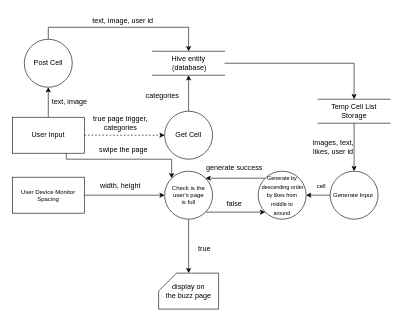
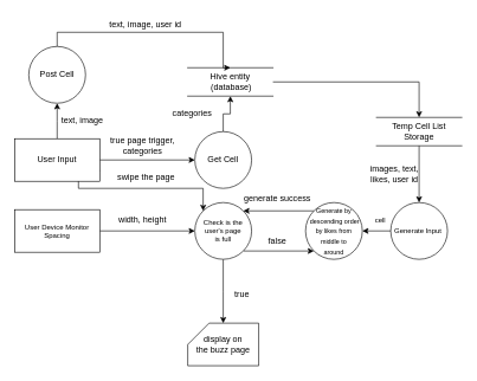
  <mxCell id="0" />
  <mxCell id="1" parent="0" />
- <mxCell id="2" style="edgeStyle=orthogonalEdgeStyle;rounded=0;orthogonalLoop=1;jettySize=auto;html=1;entryX=0;entryY=0.5;entryDx=0;entryDy=0;dashed=1;" edge="1" parent="1" source="5" target="9"><mxGeometry relative="1" as="geometry"><mxPoint x="270" y="325" as="targetPoint" /></mxGeometry></mxCell>
+ <mxCell id="2" style="edgeStyle=orthogonalEdgeStyle;rounded=0;orthogonalLoop=1;jettySize=auto;html=1;entryX=0;entryY=0.5;entryDx=0;entryDy=0;" edge="1" parent="1" source="5" target="9"><mxGeometry relative="1" as="geometry"><mxPoint x="270" y="325" as="targetPoint" /></mxGeometry></mxCell>
  <mxCell id="3" style="edgeStyle=orthogonalEdgeStyle;rounded=0;orthogonalLoop=1;jettySize=auto;html=1;exitX=1;exitY=0.75;exitDx=0;exitDy=0;entryX=0;entryY=0;entryDx=0;entryDy=0;fontSize=12;" edge="1" parent="1" source="5" target="20"><mxGeometry relative="1" as="geometry"><Array as="points"><mxPoint x="110" y="240" /><mxPoint x="110" y="265" /><mxPoint x="286" y="265" /></Array></mxGeometry></mxCell>
  <mxCell id="4" style="edgeStyle=orthogonalEdgeStyle;rounded=0;orthogonalLoop=1;jettySize=auto;html=1;fontSize=10;" edge="1" parent="1" source="5"><mxGeometry relative="1" as="geometry"><mxPoint x="80" y="145" as="targetPoint" /></mxGeometry></mxCell>
  <mxCell id="5" value="User Input" style="rounded=0;whiteSpace=wrap;html=1;" vertex="1" parent="1"><mxGeometry x="20" y="195" width="120" height="60" as="geometry" /></mxCell>
  <mxCell id="6" value="display on &lt;br&gt;the buzz page" style="shape=card;whiteSpace=wrap;html=1;" vertex="1" parent="1"><mxGeometry x="264" y="455" width="100" height="60" as="geometry" /></mxCell>
  <mxCell id="7" value="true page trigger,&lt;br&gt;categories" style="text;html=1;align=center;verticalAlign=middle;resizable=0;points=[];autosize=1;strokeColor=none;fillColor=none;" vertex="1" parent="1"><mxGeometry x="140" y="185" width="120" height="40" as="geometry" /></mxCell>
  <mxCell id="8" style="edgeStyle=orthogonalEdgeStyle;rounded=0;orthogonalLoop=1;jettySize=auto;html=1;fontSize=10;entryX=0.5;entryY=1;entryDx=0;entryDy=0;" edge="1" parent="1" source="9" target="11"><mxGeometry relative="1" as="geometry"><mxPoint x="340" y="135" as="targetPoint" /></mxGeometry></mxCell>
  <mxCell id="9" value="Get Cell" style="ellipse;whiteSpace=wrap;html=1;aspect=fixed;" vertex="1" parent="1"><mxGeometry x="274" y="185" width="80" height="80" as="geometry" /></mxCell>
  <mxCell id="10" style="edgeStyle=orthogonalEdgeStyle;rounded=0;orthogonalLoop=1;jettySize=auto;html=1;fontSize=12;" edge="1" parent="1" source="11" target="14"><mxGeometry relative="1" as="geometry" /></mxCell>
- <mxCell id="11" value="Hive entity&lt;br&gt;&amp;nbsp;(database)" style="shape=partialRectangle;whiteSpace=wrap;html=1;left=0;right=0;fillColor=none;rounded=0;strokeColor=default;fontFamily=Helvetica;fontSize=12;fontColor=default;" vertex="1" parent="1"><mxGeometry x="254" y="85" width="120" height="40" as="geometry" /></mxCell>
+ <mxCell id="11" value="Hive entity&lt;br&gt;&amp;nbsp;(database)" style="shape=partialRectangle;whiteSpace=wrap;html=1;left=0;right=0;fillColor=none;rounded=0;strokeColor=default;fontFamily=Helvetica;fontSize=12;fontColor=default;" vertex="1" parent="1"><mxGeometry x="264" y="95" width="120" height="40" as="geometry" /></mxCell>
  <mxCell id="12" value="categories" style="text;html=1;align=center;verticalAlign=middle;resizable=0;points=[];autosize=1;strokeColor=none;fillColor=none;" vertex="1" parent="1"><mxGeometry x="230" y="145" width="80" height="30" as="geometry" /></mxCell>
  <mxCell id="13" style="edgeStyle=orthogonalEdgeStyle;rounded=0;orthogonalLoop=1;jettySize=auto;html=1;entryX=0.5;entryY=0;entryDx=0;entryDy=0;fontSize=12;" edge="1" parent="1" source="14" target="17"><mxGeometry relative="1" as="geometry" /></mxCell>
  <mxCell id="14" value="Temp Cell List Storage" style="shape=partialRectangle;whiteSpace=wrap;html=1;left=0;right=0;fillColor=none;rounded=0;strokeColor=default;fontFamily=Helvetica;fontSize=12;fontColor=default;" vertex="1" parent="1"><mxGeometry x="530" y="165" width="120" height="40" as="geometry" /></mxCell>
  <mxCell id="15" value="&lt;font style=&quot;font-size: 12px;&quot;&gt;images, text, &lt;br&gt;likes,&amp;nbsp;user id&lt;/font&gt;" style="text;html=1;align=center;verticalAlign=middle;resizable=0;points=[];autosize=1;strokeColor=none;fillColor=none;fontSize=10;" vertex="1" parent="1"><mxGeometry x="510" y="225" width="90" height="40" as="geometry" /></mxCell>
  <mxCell id="16" style="edgeStyle=orthogonalEdgeStyle;rounded=0;orthogonalLoop=1;jettySize=auto;html=1;exitX=0;exitY=0.5;exitDx=0;exitDy=0;entryX=1;entryY=0.5;entryDx=0;entryDy=0;fontSize=10;" edge="1" parent="1" source="17" target="29"><mxGeometry relative="1" as="geometry" /></mxCell>
  <mxCell id="17" value="Generate Input&amp;nbsp;" style="ellipse;whiteSpace=wrap;html=1;aspect=fixed;fontSize=10;" vertex="1" parent="1"><mxGeometry x="550" y="285" width="80" height="80" as="geometry" /></mxCell>
  <mxCell id="18" style="edgeStyle=orthogonalEdgeStyle;rounded=0;orthogonalLoop=1;jettySize=auto;html=1;fontSize=12;" edge="1" parent="1" source="20"><mxGeometry relative="1" as="geometry"><mxPoint x="314" y="455" as="targetPoint" /></mxGeometry></mxCell>
  <mxCell id="19" style="edgeStyle=orthogonalEdgeStyle;rounded=0;orthogonalLoop=1;jettySize=auto;html=1;exitX=1;exitY=1;exitDx=0;exitDy=0;entryX=0;entryY=1;entryDx=0;entryDy=0;fontSize=10;" edge="1" parent="1" source="20" target="29"><mxGeometry relative="1" as="geometry" /></mxCell>
  <mxCell id="20" value="Check is the user's page &lt;br&gt;is full" style="ellipse;whiteSpace=wrap;html=1;aspect=fixed;fontSize=10;" vertex="1" parent="1"><mxGeometry x="274" y="285" width="80" height="80" as="geometry" /></mxCell>
  <mxCell id="21" style="edgeStyle=orthogonalEdgeStyle;rounded=0;orthogonalLoop=1;jettySize=auto;html=1;entryX=0;entryY=0.5;entryDx=0;entryDy=0;fontSize=9;" edge="1" parent="1" source="22" target="20"><mxGeometry relative="1" as="geometry" /></mxCell>
  <mxCell id="22" value="User Device Monitor Spacing" style="rounded=0;whiteSpace=wrap;html=1;fontSize=10;" vertex="1" parent="1"><mxGeometry x="20" y="295" width="120" height="60" as="geometry" /></mxCell>
  <mxCell id="23" value="&lt;font style=&quot;font-size: 12px;&quot;&gt;width, height&lt;/font&gt;" style="text;html=1;align=center;verticalAlign=middle;resizable=0;points=[];autosize=1;strokeColor=none;fillColor=none;fontSize=10;" vertex="1" parent="1"><mxGeometry x="155" y="295" width="90" height="30" as="geometry" /></mxCell>
  <mxCell id="24" value="&lt;font style=&quot;font-size: 12px;&quot;&gt;false&lt;/font&gt;" style="text;html=1;align=center;verticalAlign=middle;resizable=0;points=[];autosize=1;strokeColor=none;fillColor=none;fontSize=10;" vertex="1" parent="1"><mxGeometry x="365" y="325" width="50" height="30" as="geometry" /></mxCell>
  <mxCell id="25" value="generate success" style="text;html=1;align=center;verticalAlign=middle;resizable=0;points=[];autosize=1;strokeColor=none;fillColor=none;fontSize=12;" vertex="1" parent="1"><mxGeometry x="330" y="265" width="120" height="30" as="geometry" /></mxCell>
  <mxCell id="26" value="true" style="text;html=1;align=center;verticalAlign=middle;resizable=0;points=[];autosize=1;strokeColor=none;fillColor=none;fontSize=12;" vertex="1" parent="1"><mxGeometry x="320" y="400" width="40" height="30" as="geometry" /></mxCell>
  <mxCell id="27" value="swipe the page" style="text;html=1;align=center;verticalAlign=middle;resizable=0;points=[];autosize=1;strokeColor=none;fillColor=none;fontSize=12;" vertex="1" parent="1"><mxGeometry x="155" y="235" width="100" height="30" as="geometry" /></mxCell>
  <mxCell id="28" style="edgeStyle=orthogonalEdgeStyle;rounded=0;orthogonalLoop=1;jettySize=auto;html=1;exitX=0;exitY=0;exitDx=0;exitDy=0;entryX=1;entryY=0;entryDx=0;entryDy=0;fontSize=10;" edge="1" parent="1" source="29" target="20"><mxGeometry relative="1" as="geometry" /></mxCell>
  <mxCell id="29" value="&lt;font style=&quot;font-size: 9px;&quot;&gt;Generate by &amp;nbsp;descending order by likes from middle to &lt;br&gt;around&lt;/font&gt;" style="ellipse;whiteSpace=wrap;html=1;aspect=fixed;fontSize=12;" vertex="1" parent="1"><mxGeometry x="430" y="285" width="80" height="80" as="geometry" /></mxCell>
  <mxCell id="30" value="cell" style="text;html=1;align=center;verticalAlign=middle;resizable=0;points=[];autosize=1;strokeColor=none;fillColor=none;fontSize=10;" vertex="1" parent="1"><mxGeometry x="515" y="295" width="40" height="30" as="geometry" /></mxCell>
  <mxCell id="31" style="edgeStyle=orthogonalEdgeStyle;rounded=0;orthogonalLoop=1;jettySize=auto;html=1;entryX=0.5;entryY=0;entryDx=0;entryDy=0;fontSize=9;" edge="1" parent="1" source="32" target="11"><mxGeometry relative="1" as="geometry"><Array as="points"><mxPoint x="80" y="45" /><mxPoint x="314" y="45" /></Array></mxGeometry></mxCell>
  <mxCell id="32" value="&lt;font style=&quot;font-size: 12px;&quot;&gt;Post Cell&lt;/font&gt;" style="ellipse;whiteSpace=wrap;html=1;aspect=fixed;fontSize=10;" vertex="1" parent="1"><mxGeometry x="40" y="65" width="80" height="80" as="geometry" /></mxCell>
  <mxCell id="33" value="&lt;font style=&quot;font-size: 12px;&quot;&gt;text, image&lt;/font&gt;" style="text;html=1;align=center;verticalAlign=middle;resizable=0;points=[];autosize=1;strokeColor=none;fillColor=none;fontSize=10;" vertex="1" parent="1"><mxGeometry x="75" y="155" width="80" height="30" as="geometry" /></mxCell>
  <mxCell id="34" value="&lt;font style=&quot;font-size: 12px;&quot;&gt;text, image, user id&lt;/font&gt;" style="text;html=1;align=center;verticalAlign=middle;resizable=0;points=[];autosize=1;strokeColor=none;fillColor=none;fontSize=9;" vertex="1" parent="1"><mxGeometry x="144" y="20" width="120" height="30" as="geometry" /></mxCell>
